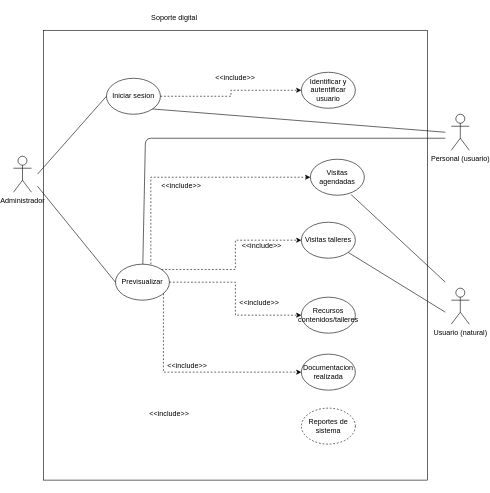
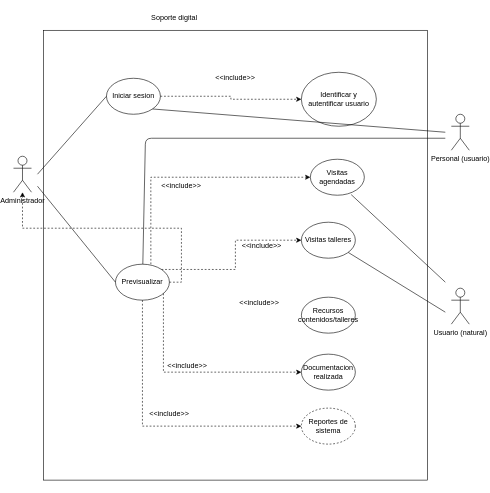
  <mxCell id="0" />
  <mxCell id="1" parent="0" />
  <mxCell id="2" value="" style="rounded=0;whiteSpace=wrap;html=1;" vertex="1" parent="1"><mxGeometry x="70" y="50" width="640" height="750" as="geometry" /></mxCell>
  <mxCell id="3" value="Administrador" style="shape=umlActor;verticalLabelPosition=bottom;verticalAlign=top;html=1;outlineConnect=0;" vertex="1" parent="1"><mxGeometry x="20" y="260" width="30" height="60" as="geometry" /></mxCell>
  <mxCell id="4" value="Personal (usuario)" style="shape=umlActor;verticalLabelPosition=bottom;verticalAlign=top;html=1;outlineConnect=0;" vertex="1" parent="1"><mxGeometry x="750" y="190" width="30" height="60" as="geometry" /></mxCell>
  <mxCell id="5" value="Usuario (natural)" style="shape=umlActor;verticalLabelPosition=bottom;verticalAlign=top;html=1;outlineConnect=0;" vertex="1" parent="1"><mxGeometry x="750" y="480" width="30" height="60" as="geometry" /></mxCell>
  <mxCell id="6" value="Iniciar sesion" style="ellipse;whiteSpace=wrap;html=1;" vertex="1" parent="1"><mxGeometry x="175" y="130" width="90" height="60" as="geometry" /></mxCell>
- <mxCell id="7" value="Identificar y autentificar usuario" style="ellipse;whiteSpace=wrap;html=1;" vertex="1" parent="1"><mxGeometry x="500" y="120" width="90" height="60" as="geometry" /></mxCell>
+ <mxCell id="7" value="Identificar y autentificar usuario" style="ellipse;whiteSpace=wrap;html=1;" vertex="1" parent="1"><mxGeometry x="500" y="120" width="125" height="90" as="geometry" /></mxCell>
  <mxCell id="8" value="Previsualizar" style="ellipse;whiteSpace=wrap;html=1;" vertex="1" parent="1"><mxGeometry x="190" y="440" width="90" height="60" as="geometry" /></mxCell>
  <mxCell id="9" value="Visitas agendadas" style="ellipse;whiteSpace=wrap;html=1;" vertex="1" parent="1"><mxGeometry x="515" y="265" width="90" height="60" as="geometry" /></mxCell>
  <mxCell id="10" value="Visitas talleres" style="ellipse;whiteSpace=wrap;html=1;" vertex="1" parent="1"><mxGeometry x="500" y="370" width="90" height="60" as="geometry" /></mxCell>
  <mxCell id="11" value="Recursos contenidos/talleres" style="ellipse;whiteSpace=wrap;html=1;" vertex="1" parent="1"><mxGeometry x="500" y="495" width="90" height="60" as="geometry" /></mxCell>
  <mxCell id="12" value="Reportes de sistema" style="ellipse;whiteSpace=wrap;html=1;dashed=1;" vertex="1" parent="1"><mxGeometry x="500" y="680" width="90" height="60" as="geometry" /></mxCell>
  <mxCell id="13" value="" style="endArrow=none;html=1;entryX=0;entryY=0.5;entryDx=0;entryDy=0;" edge="1" parent="1" target="6"><mxGeometry width="50" height="50" relative="1" as="geometry"><mxPoint x="60" y="290" as="sourcePoint" /><mxPoint x="70" y="-240" as="targetPoint" /></mxGeometry></mxCell>
  <mxCell id="14" value="" style="endArrow=none;html=1;entryX=0;entryY=0.5;entryDx=0;entryDy=0;" edge="1" parent="1" target="8"><mxGeometry width="50" height="50" relative="1" as="geometry"><mxPoint x="60" y="310" as="sourcePoint" /><mxPoint x="200" y="160" as="targetPoint" /></mxGeometry></mxCell>
  <mxCell id="15" value="" style="endArrow=none;html=1;" edge="1" parent="1" source="8"><mxGeometry width="50" height="50" relative="1" as="geometry"><mxPoint x="80" y="310" as="sourcePoint" /><mxPoint x="740" y="230" as="targetPoint" /><Array as="points"><mxPoint x="240" y="230" /></Array></mxGeometry></mxCell>
  <mxCell id="16" value="" style="endArrow=none;html=1;exitX=1;exitY=1;exitDx=0;exitDy=0;" edge="1" parent="1" source="6"><mxGeometry width="50" height="50" relative="1" as="geometry"><mxPoint x="90" y="320" as="sourcePoint" /><mxPoint x="740" y="220" as="targetPoint" /></mxGeometry></mxCell>
  <mxCell id="17" style="edgeStyle=orthogonalEdgeStyle;orthogonalLoop=1;jettySize=auto;html=1;horizontal=1;jumpStyle=none;rounded=0;dashed=1;entryX=0;entryY=0.5;entryDx=0;entryDy=0;" edge="1" parent="1" source="6" target="7"><mxGeometry relative="1" as="geometry"><mxPoint x="290" y="110" as="sourcePoint" /><mxPoint x="461" y="110" as="targetPoint" /></mxGeometry></mxCell>
  <mxCell id="18" value="&amp;lt;&amp;lt;include&amp;gt;&amp;gt;" style="text;html=1;strokeColor=none;fillColor=none;align=center;verticalAlign=middle;whiteSpace=wrap;rounded=0;" vertex="1" parent="1"><mxGeometry x="370" y="120" width="40" height="20" as="geometry" /></mxCell>
  <mxCell id="19" style="edgeStyle=orthogonalEdgeStyle;orthogonalLoop=1;jettySize=auto;html=1;horizontal=1;jumpStyle=none;rounded=0;dashed=1;entryX=0;entryY=0.5;entryDx=0;entryDy=0;exitX=0.656;exitY=0;exitDx=0;exitDy=0;exitPerimeter=0;" edge="1" parent="1" source="8" target="9"><mxGeometry relative="1" as="geometry"><mxPoint x="290" y="160" as="sourcePoint" /><mxPoint x="510" y="160" as="targetPoint" /></mxGeometry></mxCell>
  <mxCell id="20" style="edgeStyle=orthogonalEdgeStyle;orthogonalLoop=1;jettySize=auto;html=1;horizontal=1;jumpStyle=none;rounded=0;dashed=1;entryX=0;entryY=0.5;entryDx=0;entryDy=0;exitX=1;exitY=0;exitDx=0;exitDy=0;" edge="1" parent="1" source="8" target="10"><mxGeometry relative="1" as="geometry"><mxPoint x="300" y="170" as="sourcePoint" /><mxPoint x="520" y="170" as="targetPoint" /></mxGeometry></mxCell>
- <mxCell id="21" style="edgeStyle=orthogonalEdgeStyle;orthogonalLoop=1;jettySize=auto;html=1;horizontal=1;jumpStyle=none;rounded=0;dashed=1;entryX=0;entryY=0.5;entryDx=0;entryDy=0;exitX=1;exitY=0.5;exitDx=0;exitDy=0;" edge="1" parent="1" source="8" target="11"><mxGeometry relative="1" as="geometry"><mxPoint x="310" y="180" as="sourcePoint" /><mxPoint x="530" y="180" as="targetPoint" /></mxGeometry></mxCell>
+ <mxCell id="21" style="edgeStyle=orthogonalEdgeStyle;orthogonalLoop=1;jettySize=auto;html=1;horizontal=1;jumpStyle=none;rounded=0;dashed=1;exitX=1;exitY=0.5;exitDx=0;exitDy=0;" edge="1" parent="1" source="8" target="3"><mxGeometry relative="1" as="geometry"><mxPoint x="310" y="180" as="sourcePoint" /><mxPoint x="530" y="180" as="targetPoint" /></mxGeometry></mxCell>
+ <mxCell id="22" style="edgeStyle=orthogonalEdgeStyle;orthogonalLoop=1;jettySize=auto;html=1;horizontal=1;jumpStyle=none;rounded=0;dashed=1;entryX=0;entryY=0.5;entryDx=0;entryDy=0;exitX=0.5;exitY=1;exitDx=0;exitDy=0;" edge="1" parent="1" source="8" target="12"><mxGeometry relative="1" as="geometry"><mxPoint x="320" y="190" as="sourcePoint" /><mxPoint x="540" y="190" as="targetPoint" /></mxGeometry></mxCell>
  <mxCell id="23" value="" style="endArrow=none;html=1;exitX=0.756;exitY=0.983;exitDx=0;exitDy=0;exitPerimeter=0;" edge="1" parent="1" source="9"><mxGeometry width="50" height="50" relative="1" as="geometry"><mxPoint x="276.82" y="181.213" as="sourcePoint" /><mxPoint x="740" y="470" as="targetPoint" /></mxGeometry></mxCell>
  <mxCell id="24" value="" style="endArrow=none;html=1;" edge="1" parent="1" source="10"><mxGeometry width="50" height="50" relative="1" as="geometry"><mxPoint x="296.82" y="201.213" as="sourcePoint" /><mxPoint x="740" y="520" as="targetPoint" /></mxGeometry></mxCell>
  <mxCell id="25" value="&amp;lt;&amp;lt;include&amp;gt;&amp;gt;" style="text;html=1;strokeColor=none;fillColor=none;align=center;verticalAlign=middle;whiteSpace=wrap;rounded=0;" vertex="1" parent="1"><mxGeometry x="280" y="300" width="40" height="20" as="geometry" /></mxCell>
  <mxCell id="26" value="&amp;lt;&amp;lt;include&amp;gt;&amp;gt;" style="text;html=1;strokeColor=none;fillColor=none;align=center;verticalAlign=middle;whiteSpace=wrap;rounded=0;" vertex="1" parent="1"><mxGeometry x="414" y="400" width="40" height="20" as="geometry" /></mxCell>
  <mxCell id="27" value="&amp;lt;&amp;lt;include&amp;gt;&amp;gt;" style="text;html=1;strokeColor=none;fillColor=none;align=center;verticalAlign=middle;whiteSpace=wrap;rounded=0;" vertex="1" parent="1"><mxGeometry x="410" y="495" width="40" height="20" as="geometry" /></mxCell>
  <mxCell id="28" value="&amp;lt;&amp;lt;include&amp;gt;&amp;gt;" style="text;html=1;strokeColor=none;fillColor=none;align=center;verticalAlign=middle;whiteSpace=wrap;rounded=0;" vertex="1" parent="1"><mxGeometry x="260" y="680" width="40" height="20" as="geometry" /></mxCell>
  <mxCell id="29" value="Documentacion realizada" style="ellipse;whiteSpace=wrap;html=1;" vertex="1" parent="1"><mxGeometry x="500" y="590" width="90" height="60" as="geometry" /></mxCell>
  <mxCell id="30" style="edgeStyle=orthogonalEdgeStyle;orthogonalLoop=1;jettySize=auto;html=1;horizontal=1;jumpStyle=none;rounded=0;dashed=1;entryX=0;entryY=0.5;entryDx=0;entryDy=0;" edge="1" parent="1" source="8" target="29"><mxGeometry relative="1" as="geometry"><mxPoint x="245" y="510" as="sourcePoint" /><mxPoint x="510" y="720" as="targetPoint" /><Array as="points"><mxPoint x="270" y="620" /></Array></mxGeometry></mxCell>
  <mxCell id="31" value="&amp;lt;&amp;lt;include&amp;gt;&amp;gt;" style="text;html=1;strokeColor=none;fillColor=none;align=center;verticalAlign=middle;whiteSpace=wrap;rounded=0;" vertex="1" parent="1"><mxGeometry x="290" y="600" width="40" height="20" as="geometry" /></mxCell>
  <mxCell id="32" value="Soporte digital&amp;nbsp;" style="text;html=1;strokeColor=none;fillColor=none;align=center;verticalAlign=middle;whiteSpace=wrap;rounded=0;" vertex="1" parent="1"><mxGeometry x="220" y="20" width="140" height="20" as="geometry" /></mxCell>
